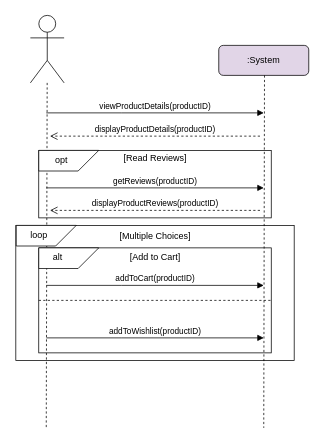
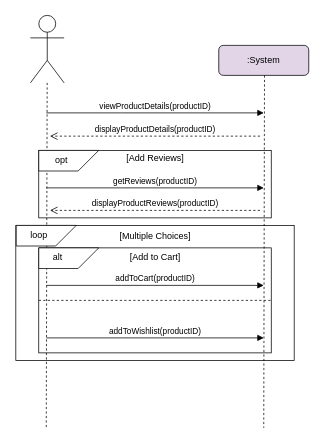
  <mxCell id="0" />
  <mxCell id="1" parent="0" />
  <mxCell id="2" value="" style="rounded=0;whiteSpace=wrap;html=1;" vertex="1" parent="1"><mxGeometry x="20.43" y="300" width="371.15" height="180" as="geometry" /></mxCell>
  <mxCell id="3" value="" style="rounded=0;whiteSpace=wrap;html=1;" vertex="1" parent="1"><mxGeometry x="51.01" y="330" width="310" height="140" as="geometry" /></mxCell>
  <mxCell id="4" value="" style="rounded=0;whiteSpace=wrap;html=1;" vertex="1" parent="1"><mxGeometry x="51" y="200" width="310" height="90" as="geometry" /></mxCell>
  <mxCell id="5" value="viewProductDetails(productID)" style="html=1;verticalAlign=bottom;endArrow=block;edgeStyle=elbowEdgeStyle;elbow=vertical;curved=0;rounded=0;" parent="1" edge="1"><mxGeometry relative="1" as="geometry"><mxPoint x="61" y="150" as="sourcePoint" /><Array as="points"><mxPoint x="161" y="150" /></Array><mxPoint x="351" y="150" as="targetPoint" /></mxGeometry></mxCell>
  <mxCell id="6" value="displayProductDetails(productID)" style="html=1;verticalAlign=bottom;endArrow=open;dashed=1;endSize=8;edgeStyle=elbowEdgeStyle;elbow=vertical;curved=0;rounded=0;" parent="1" edge="1"><mxGeometry relative="1" as="geometry"><mxPoint x="66" y="181" as="targetPoint" /><Array as="points"><mxPoint x="176" y="181" /></Array><mxPoint x="346" y="181" as="sourcePoint" /><mxPoint as="offset" /></mxGeometry></mxCell>
  <mxCell id="7" value="" style="shape=umlActor;verticalLabelPosition=bottom;verticalAlign=top;html=1;outlineConnect=0;" vertex="1" parent="1"><mxGeometry x="39.85" y="20" width="45" height="90" as="geometry" /></mxCell>
  <mxCell id="8" value="" style="endArrow=none;dashed=1;html=1;rounded=0;" edge="1" parent="1" source="7"><mxGeometry width="50" height="50" relative="1" as="geometry"><mxPoint x="61" y="130" as="sourcePoint" /><mxPoint x="61" y="570" as="targetPoint" /></mxGeometry></mxCell>
  <mxCell id="9" value=":System" style="rounded=1;whiteSpace=wrap;html=1;fillColor=#e1d5e7;" vertex="1" parent="1"><mxGeometry x="291" width="120" height="40" as="geometry" y="60" /></mxCell>
- <mxCell id="10" value="[Read Reviews]" style="text;html=1;align=center;verticalAlign=middle;resizable=0;points=[];autosize=1;strokeColor=none;fillColor=none;" vertex="1" parent="1"><mxGeometry x="151" y="195" width="110" height="30" as="geometry" /></mxCell>
+ <mxCell id="10" value="[Add Reviews]" style="text;html=1;align=center;verticalAlign=middle;resizable=0;points=[];autosize=1;strokeColor=none;fillColor=none;" vertex="1" parent="1"><mxGeometry x="151" y="195" width="110" height="30" as="geometry" /></mxCell>
  <mxCell id="11" value="" style="shape=card;whiteSpace=wrap;html=1;rotation=-180;" vertex="1" parent="1"><mxGeometry x="21" y="300" width="80" height="27.5" as="geometry" /></mxCell>
  <mxCell id="12" value="" style="endArrow=none;dashed=1;html=1;rounded=0;" edge="1" parent="1"><mxGeometry width="50" height="50" relative="1" as="geometry"><mxPoint x="352" y="100" as="sourcePoint" /><mxPoint x="351" y="570" as="targetPoint" /></mxGeometry></mxCell>
  <mxCell id="13" value="" style="shape=card;whiteSpace=wrap;html=1;rotation=-180;" vertex="1" parent="1"><mxGeometry x="51.01" y="200" width="80" height="27.5" as="geometry" /></mxCell>
  <mxCell id="14" value="displayProductReviews(productID)" style="html=1;verticalAlign=bottom;endArrow=open;dashed=1;endSize=8;edgeStyle=elbowEdgeStyle;elbow=vertical;curved=0;rounded=0;" edge="1" parent="1"><mxGeometry relative="1" as="geometry"><mxPoint x="66.01" y="280" as="targetPoint" /><Array as="points"><mxPoint x="176.01" y="280" /></Array><mxPoint x="346.01" y="280" as="sourcePoint" /><mxPoint as="offset" /></mxGeometry></mxCell>
  <mxCell id="15" value="opt" style="text;html=1;align=center;verticalAlign=middle;resizable=0;points=[];autosize=1;strokeColor=none;fillColor=none;" vertex="1" parent="1"><mxGeometry x="61" y="197.5" width="40" height="30" as="geometry" /></mxCell>
  <mxCell id="16" value="" style="shape=card;whiteSpace=wrap;html=1;rotation=-180;" vertex="1" parent="1"><mxGeometry x="51.01" y="330" width="80" height="27.5" as="geometry" /></mxCell>
  <mxCell id="17" value="loop" style="text;html=1;align=center;verticalAlign=middle;resizable=0;points=[];autosize=1;strokeColor=none;fillColor=none;" vertex="1" parent="1"><mxGeometry x="26" y="297.5" width="50" height="30" as="geometry" /></mxCell>
  <mxCell id="18" value="alt" style="text;html=1;align=center;verticalAlign=middle;resizable=0;points=[];autosize=1;strokeColor=none;fillColor=none;" vertex="1" parent="1"><mxGeometry x="56" y="327.5" width="40" height="30" as="geometry" /></mxCell>
  <mxCell id="19" value="" style="endArrow=none;dashed=1;html=1;rounded=0;exitX=0;exitY=0.5;exitDx=0;exitDy=0;entryX=1;entryY=0.5;entryDx=0;entryDy=0;" edge="1" parent="1" source="3" target="3"><mxGeometry width="50" height="50" relative="1" as="geometry"><mxPoint x="291" y="370" as="sourcePoint" /><mxPoint x="341" y="320" as="targetPoint" /></mxGeometry></mxCell>
  <mxCell id="20" value="addToCart(productID)" style="html=1;verticalAlign=bottom;endArrow=block;edgeStyle=elbowEdgeStyle;elbow=vertical;curved=0;rounded=0;" edge="1" parent="1"><mxGeometry relative="1" as="geometry"><mxPoint x="61" y="380" as="sourcePoint" /><Array as="points"><mxPoint x="161" y="380" /></Array><mxPoint x="351" y="380" as="targetPoint" /></mxGeometry></mxCell>
  <mxCell id="21" value="addToWishlist(productID)" style="html=1;verticalAlign=bottom;endArrow=block;edgeStyle=elbowEdgeStyle;elbow=vertical;curved=0;rounded=0;" edge="1" parent="1"><mxGeometry relative="1" as="geometry"><mxPoint x="61.01" y="450" as="sourcePoint" /><Array as="points"><mxPoint x="161.01" y="450" /></Array><mxPoint x="351.01" y="450" as="targetPoint" /></mxGeometry></mxCell>
  <mxCell id="22" value="[Multiple Choices]" style="text;html=1;align=center;verticalAlign=middle;resizable=0;points=[];autosize=1;strokeColor=none;fillColor=none;" vertex="1" parent="1"><mxGeometry x="146.01" y="300" width="120" height="30" as="geometry" /></mxCell>
  <mxCell id="23" value="[Add to Cart]" style="text;html=1;align=center;verticalAlign=middle;resizable=0;points=[];autosize=1;strokeColor=none;fillColor=none;" vertex="1" parent="1"><mxGeometry x="161.01" y="327.5" width="90" height="30" as="geometry" /></mxCell>
  <mxCell id="24" value="getReviews(productID)" style="html=1;verticalAlign=bottom;endArrow=block;edgeStyle=elbowEdgeStyle;elbow=vertical;curved=0;rounded=0;" edge="1" parent="1"><mxGeometry relative="1" as="geometry"><mxPoint x="61.01" y="250" as="sourcePoint" /><Array as="points"><mxPoint x="161.01" y="250" /></Array><mxPoint x="351.01" y="250" as="targetPoint" /></mxGeometry></mxCell>
